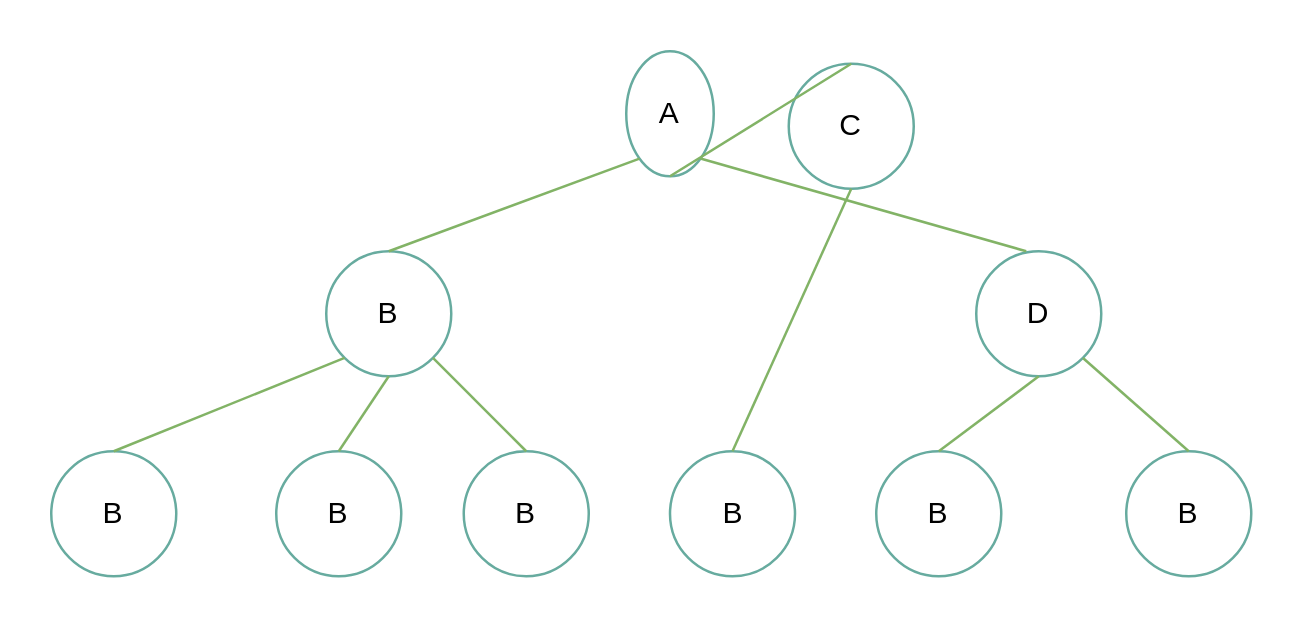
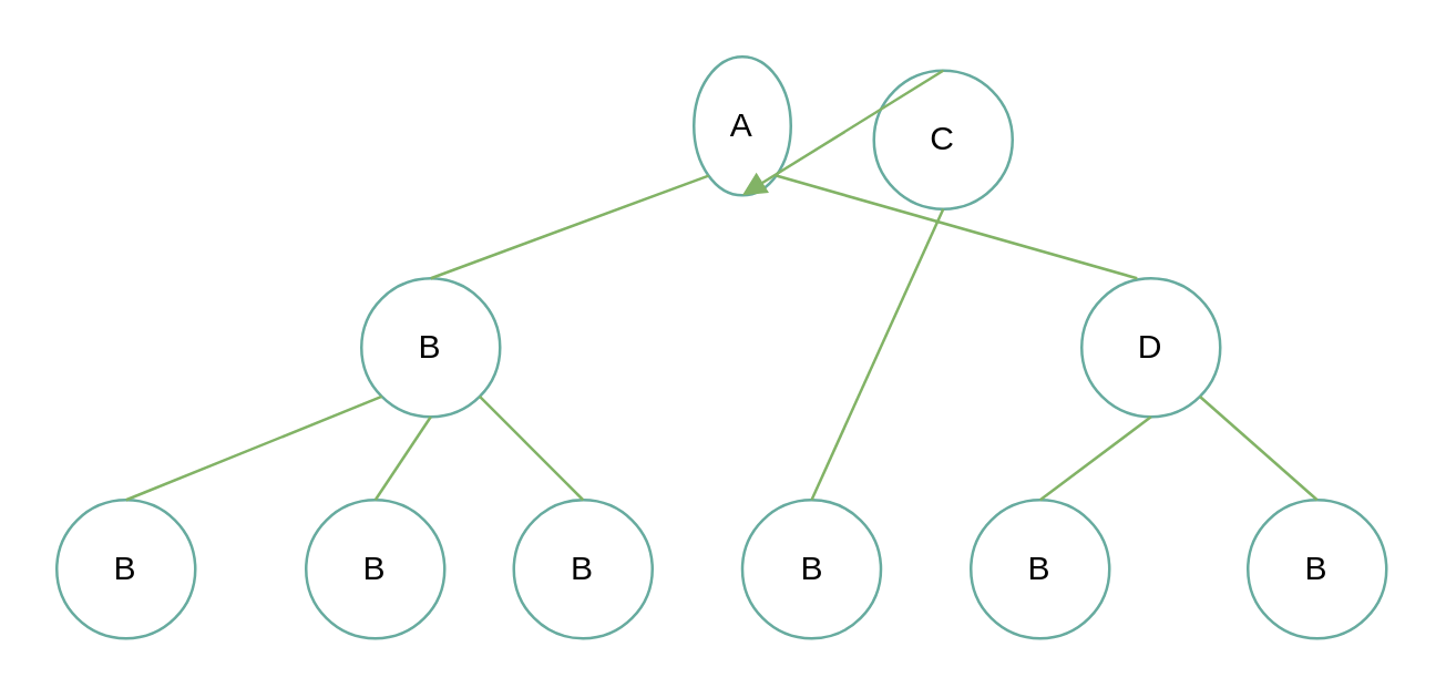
  <mxCell id="0" />
  <mxCell id="1" parent="0" />
  <mxCell id="2" value="A" style="ellipse;whiteSpace=wrap;html=1;aspect=fixed;fillColor=none;strokeColor=#67AB9F;" parent="1" vertex="1"><mxGeometry x="250" y="20" width="35" height="50" as="geometry" /></mxCell>
  <mxCell id="3" value="B" style="ellipse;whiteSpace=wrap;html=1;aspect=fixed;fillColor=none;strokeColor=#67AB9F;" parent="1" vertex="1"><mxGeometry x="130" y="100" width="50" height="50" as="geometry" /></mxCell>
  <mxCell id="4" value="C" style="ellipse;whiteSpace=wrap;html=1;aspect=fixed;fillColor=none;strokeColor=#67AB9F;" vertex="1" parent="1"><mxGeometry x="315" y="25" width="50" height="50" as="geometry" /></mxCell>
  <mxCell id="5" value="D" style="ellipse;whiteSpace=wrap;html=1;aspect=fixed;fillColor=none;strokeColor=#67AB9F;" vertex="1" parent="1"><mxGeometry x="390" y="100" width="50" height="50" as="geometry" /></mxCell>
  <mxCell id="6" value="" style="endArrow=none;html=1;entryX=0;entryY=1;entryDx=0;entryDy=0;exitX=0.5;exitY=0;exitDx=0;exitDy=0;fillColor=#d5e8d4;strokeColor=#82b366;" edge="1" parent="1" source="3" target="2"><mxGeometry width="50" height="50" relative="1" as="geometry"><mxPoint x="90" y="100" as="sourcePoint" /><mxPoint x="140" y="50" as="targetPoint" /></mxGeometry></mxCell>
- <mxCell id="7" value="" style="endArrow=none;html=1;entryX=0.5;entryY=1;entryDx=0;entryDy=0;exitX=0.5;exitY=0;exitDx=0;exitDy=0;fillColor=#d5e8d4;strokeColor=#82b366;" edge="1" parent="1" source="4" target="2"><mxGeometry width="50" height="50" relative="1" as="geometry"><mxPoint x="165" y="110" as="sourcePoint" /><mxPoint x="267.322" y="72.678" as="targetPoint" /></mxGeometry></mxCell>
+ <mxCell id="7" value="" style="endArrow=block;html=1;entryX=0.5;entryY=1;entryDx=0;entryDy=0;exitX=0.5;exitY=0;exitDx=0;exitDy=0;fillColor=#d5e8d4;strokeColor=#82b366;" edge="1" parent="1" source="4" target="2"><mxGeometry width="50" height="50" relative="1" as="geometry"><mxPoint x="165" y="110" as="sourcePoint" /><mxPoint x="267.322" y="72.678" as="targetPoint" /></mxGeometry></mxCell>
  <mxCell id="8" value="" style="endArrow=none;html=1;fillColor=#d5e8d4;strokeColor=#82b366;entryX=1;entryY=1;entryDx=0;entryDy=0;" edge="1" parent="1" target="2"><mxGeometry width="50" height="50" relative="1" as="geometry"><mxPoint x="410" y="100" as="sourcePoint" /><mxPoint x="300" y="60" as="targetPoint" /></mxGeometry></mxCell>
  <mxCell id="9" value="B" style="ellipse;whiteSpace=wrap;html=1;aspect=fixed;fillColor=none;strokeColor=#67AB9F;" vertex="1" parent="1"><mxGeometry x="20" y="180" width="50" height="50" as="geometry" /></mxCell>
  <mxCell id="10" value="B" style="ellipse;whiteSpace=wrap;html=1;aspect=fixed;fillColor=none;strokeColor=#67AB9F;" vertex="1" parent="1"><mxGeometry x="110" y="180" width="50" height="50" as="geometry" /></mxCell>
  <mxCell id="11" value="B" style="ellipse;whiteSpace=wrap;html=1;aspect=fixed;fillColor=none;strokeColor=#67AB9F;" vertex="1" parent="1"><mxGeometry x="185" y="180" width="50" height="50" as="geometry" /></mxCell>
  <mxCell id="12" value="B" style="ellipse;whiteSpace=wrap;html=1;aspect=fixed;fillColor=none;strokeColor=#67AB9F;" vertex="1" parent="1"><mxGeometry x="267.5" y="180" width="50" height="50" as="geometry" /></mxCell>
  <mxCell id="13" value="B" style="ellipse;whiteSpace=wrap;html=1;aspect=fixed;fillColor=none;strokeColor=#67AB9F;" vertex="1" parent="1"><mxGeometry x="350" y="180" width="50" height="50" as="geometry" /></mxCell>
  <mxCell id="14" value="B" style="ellipse;whiteSpace=wrap;html=1;aspect=fixed;fillColor=none;strokeColor=#67AB9F;" vertex="1" parent="1"><mxGeometry x="450" y="180" width="50" height="50" as="geometry" /></mxCell>
  <mxCell id="15" value="" style="endArrow=none;html=1;entryX=0;entryY=1;entryDx=0;entryDy=0;exitX=0.5;exitY=0;exitDx=0;exitDy=0;fillColor=#d5e8d4;strokeColor=#82b366;" edge="1" parent="1" source="9" target="3"><mxGeometry width="50" height="50" relative="1" as="geometry"><mxPoint x="165" y="110" as="sourcePoint" /><mxPoint x="267.322" y="72.678" as="targetPoint" /></mxGeometry></mxCell>
  <mxCell id="16" value="" style="endArrow=none;html=1;entryX=0.5;entryY=1;entryDx=0;entryDy=0;exitX=0.5;exitY=0;exitDx=0;exitDy=0;fillColor=#d5e8d4;strokeColor=#82b366;" edge="1" parent="1" source="10" target="3"><mxGeometry width="50" height="50" relative="1" as="geometry"><mxPoint x="175" y="120" as="sourcePoint" /><mxPoint x="277.322" y="82.678" as="targetPoint" /></mxGeometry></mxCell>
  <mxCell id="17" value="" style="endArrow=none;html=1;entryX=0.5;entryY=0;entryDx=0;entryDy=0;exitX=1;exitY=1;exitDx=0;exitDy=0;fillColor=#d5e8d4;strokeColor=#82b366;" edge="1" parent="1" source="3" target="11"><mxGeometry width="50" height="50" relative="1" as="geometry"><mxPoint x="185" y="130" as="sourcePoint" /><mxPoint x="287.322" y="92.678" as="targetPoint" /></mxGeometry></mxCell>
  <mxCell id="18" value="" style="endArrow=none;html=1;exitX=0.5;exitY=0;exitDx=0;exitDy=0;fillColor=#d5e8d4;strokeColor=#82b366;entryX=0.5;entryY=1;entryDx=0;entryDy=0;" edge="1" parent="1" source="12" target="4"><mxGeometry width="50" height="50" relative="1" as="geometry"><mxPoint x="195" y="140" as="sourcePoint" /><mxPoint x="293" y="153" as="targetPoint" /></mxGeometry></mxCell>
  <mxCell id="19" value="" style="endArrow=none;html=1;entryX=0.5;entryY=1;entryDx=0;entryDy=0;exitX=0.5;exitY=0;exitDx=0;exitDy=0;fillColor=#d5e8d4;strokeColor=#82b366;" edge="1" parent="1" source="13" target="5"><mxGeometry width="50" height="50" relative="1" as="geometry"><mxPoint x="205" y="150" as="sourcePoint" /><mxPoint x="307.322" y="112.678" as="targetPoint" /></mxGeometry></mxCell>
  <mxCell id="20" value="" style="endArrow=none;html=1;entryX=1;entryY=1;entryDx=0;entryDy=0;exitX=0.5;exitY=0;exitDx=0;exitDy=0;fillColor=#d5e8d4;strokeColor=#82b366;" edge="1" parent="1" source="14" target="5"><mxGeometry width="50" height="50" relative="1" as="geometry"><mxPoint x="215" y="160" as="sourcePoint" /><mxPoint x="317.322" y="122.678" as="targetPoint" /></mxGeometry></mxCell>
